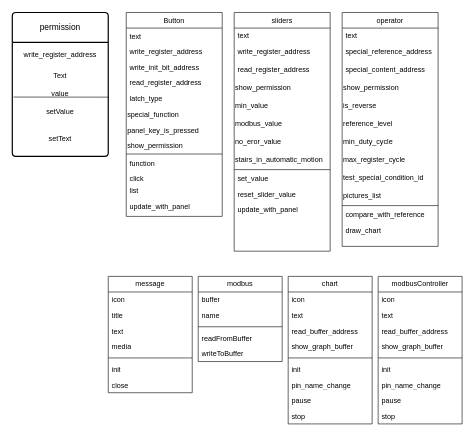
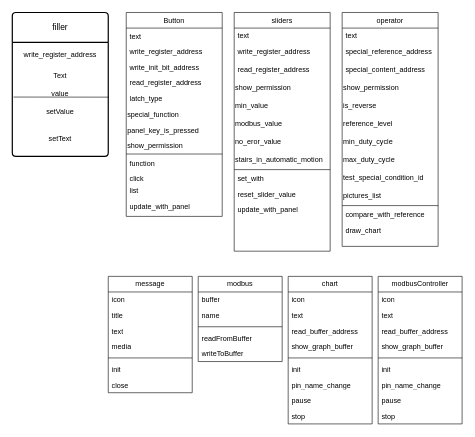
  <mxCell id="0" />
  <mxCell id="1" parent="0" />
  <mxCell id="2" value="Button" style="swimlane;fontStyle=0;align=center;verticalAlign=top;childLayout=stackLayout;horizontal=1;startSize=26;horizontalStack=0;resizeParent=1;resizeLast=0;collapsible=1;marginBottom=0;rounded=0;shadow=0;strokeWidth=1;" parent="1" vertex="1"><mxGeometry x="210" y="20" width="160" height="340" as="geometry"><mxRectangle x="550" y="140" width="160" height="26" as="alternateBounds" /></mxGeometry></mxCell>
  <mxCell id="3" value="text" style="text;align=left;verticalAlign=top;spacingLeft=4;spacingRight=4;overflow=hidden;rotatable=0;points=[[0,0.5],[1,0.5]];portConstraint=eastwest;" parent="2" vertex="1"><mxGeometry y="26" width="160" height="26" as="geometry" /></mxCell>
  <mxCell id="4" value="write_register_address" style="text;align=left;verticalAlign=top;spacingLeft=4;spacingRight=4;overflow=hidden;rotatable=0;points=[[0,0.5],[1,0.5]];portConstraint=eastwest;rounded=0;shadow=0;html=0;" parent="2" vertex="1"><mxGeometry y="52" width="160" height="26" as="geometry" /></mxCell>
  <mxCell id="5" value="write_init_bit_address" style="text;align=left;verticalAlign=top;spacingLeft=4;spacingRight=4;overflow=hidden;rotatable=0;points=[[0,0.5],[1,0.5]];portConstraint=eastwest;rounded=0;shadow=0;html=0;" parent="2" vertex="1"><mxGeometry y="78" width="160" height="26" as="geometry" /></mxCell>
  <mxCell id="6" value="read_register_address" style="text;align=left;verticalAlign=top;spacingLeft=4;spacingRight=4;overflow=hidden;rotatable=0;points=[[0,0.5],[1,0.5]];portConstraint=eastwest;rounded=0;shadow=0;html=0;" parent="2" vertex="1"><mxGeometry y="104" width="160" height="26" as="geometry" /></mxCell>
  <mxCell id="7" value="latch_type&#10;" style="text;align=left;verticalAlign=top;spacingLeft=4;spacingRight=4;overflow=hidden;rotatable=0;points=[[0,0.5],[1,0.5]];portConstraint=eastwest;rounded=0;shadow=0;html=0;" parent="2" vertex="1"><mxGeometry y="130" width="160" height="26" as="geometry" /></mxCell>
  <mxCell id="8" value="special_function" style="text;html=1;strokeColor=none;fillColor=none;align=left;verticalAlign=middle;whiteSpace=wrap;rounded=0;" parent="2" vertex="1"><mxGeometry y="156" width="160" height="30" as="geometry" /></mxCell>
  <mxCell id="9" value="panel_key_is_pressed" style="text;html=1;strokeColor=none;fillColor=none;align=left;verticalAlign=middle;whiteSpace=wrap;rounded=0;" parent="2" vertex="1"><mxGeometry y="186" width="160" height="24" as="geometry" /></mxCell>
  <mxCell id="10" value="show_permission" style="text;html=1;strokeColor=none;fillColor=none;align=left;verticalAlign=middle;whiteSpace=wrap;rounded=0;" parent="2" vertex="1"><mxGeometry y="210" width="160" height="24" as="geometry" /></mxCell>
  <mxCell id="11" value="" style="line;html=1;strokeWidth=1;align=left;verticalAlign=middle;spacingTop=-1;spacingLeft=3;spacingRight=3;rotatable=0;labelPosition=right;points=[];portConstraint=eastwest;" parent="2" vertex="1"><mxGeometry y="234" width="160" height="4" as="geometry" /></mxCell>
  <mxCell id="12" value="function" style="text;align=left;verticalAlign=top;spacingLeft=4;spacingRight=4;overflow=hidden;rotatable=0;points=[[0,0.5],[1,0.5]];portConstraint=eastwest;" parent="2" vertex="1"><mxGeometry y="238" width="160" height="26" as="geometry" /></mxCell>
  <mxCell id="13" value="click " style="text;align=left;verticalAlign=top;spacingLeft=4;spacingRight=4;overflow=hidden;rotatable=0;points=[[0,0.5],[1,0.5]];portConstraint=eastwest;" parent="2" vertex="1"><mxGeometry y="264" width="160" height="20" as="geometry" /></mxCell>
  <mxCell id="14" value="list" style="text;align=left;verticalAlign=top;spacingLeft=4;spacingRight=4;overflow=hidden;rotatable=0;points=[[0,0.5],[1,0.5]];portConstraint=eastwest;" parent="2" vertex="1"><mxGeometry y="284" width="160" height="26" as="geometry" /></mxCell>
  <mxCell id="15" value="update_with_panel" style="text;align=left;verticalAlign=top;spacingLeft=4;spacingRight=4;overflow=hidden;rotatable=0;points=[[0,0.5],[1,0.5]];portConstraint=eastwest;" parent="2" vertex="1"><mxGeometry y="310" width="160" height="26" as="geometry" /></mxCell>
  <mxCell id="16" value="sliders" style="swimlane;fontStyle=0;align=center;verticalAlign=top;childLayout=stackLayout;horizontal=1;startSize=26;horizontalStack=0;resizeParent=1;resizeLast=0;collapsible=1;marginBottom=0;rounded=0;shadow=0;strokeWidth=1;" parent="1" vertex="1"><mxGeometry x="390" y="20" width="160" height="398" as="geometry"><mxRectangle x="550" y="140" width="160" height="26" as="alternateBounds" /></mxGeometry></mxCell>
  <mxCell id="17" value="text" style="text;align=left;verticalAlign=middle;spacingLeft=4;spacingRight=4;overflow=hidden;rotatable=0;points=[[0,0.5],[1,0.5]];portConstraint=eastwest;" parent="16" vertex="1"><mxGeometry y="26" width="160" height="24" as="geometry" /></mxCell>
  <mxCell id="18" value="write_register_address" style="text;align=left;verticalAlign=middle;spacingLeft=4;spacingRight=4;overflow=hidden;rotatable=0;points=[[0,0.5],[1,0.5]];portConstraint=eastwest;rounded=0;shadow=0;html=0;" parent="16" vertex="1"><mxGeometry y="50" width="160" height="30" as="geometry" /></mxCell>
  <mxCell id="19" value="read_register_address" style="text;align=left;verticalAlign=middle;spacingLeft=4;spacingRight=4;overflow=hidden;rotatable=0;points=[[0,0.5],[1,0.5]];portConstraint=eastwest;rounded=0;shadow=0;html=0;" parent="16" vertex="1"><mxGeometry y="80" width="160" height="30" as="geometry" /></mxCell>
  <mxCell id="20" value="show_permission" style="text;html=1;strokeColor=none;fillColor=none;align=left;verticalAlign=middle;whiteSpace=wrap;rounded=0;" parent="16" vertex="1"><mxGeometry y="110" width="160" height="30" as="geometry" /></mxCell>
  <mxCell id="21" value="min_value" style="text;html=1;strokeColor=none;fillColor=none;align=left;verticalAlign=middle;whiteSpace=wrap;rounded=0;" parent="16" vertex="1"><mxGeometry y="140" width="160" height="30" as="geometry" /></mxCell>
  <mxCell id="22" value="modbus_value" style="text;html=1;strokeColor=none;fillColor=none;align=left;verticalAlign=middle;whiteSpace=wrap;rounded=0;" parent="16" vertex="1"><mxGeometry y="170" width="160" height="30" as="geometry" /></mxCell>
  <mxCell id="23" value="no_eror_value" style="text;html=1;strokeColor=none;fillColor=none;align=left;verticalAlign=middle;whiteSpace=wrap;rounded=0;" parent="16" vertex="1"><mxGeometry y="200" width="160" height="30" as="geometry" /></mxCell>
  <mxCell id="24" value="stairs_in_automatic_motion" style="text;html=1;strokeColor=none;fillColor=none;align=left;verticalAlign=middle;whiteSpace=wrap;rounded=0;" parent="16" vertex="1"><mxGeometry y="230" width="160" height="30" as="geometry" /></mxCell>
  <mxCell id="25" value="" style="line;html=1;strokeWidth=1;align=left;verticalAlign=middle;spacingTop=-1;spacingLeft=3;spacingRight=3;rotatable=0;labelPosition=right;points=[];portConstraint=eastwest;" parent="16" vertex="1"><mxGeometry y="260" width="160" height="4" as="geometry" /></mxCell>
- <mxCell id="26" value="set_value" style="text;align=left;verticalAlign=top;spacingLeft=4;spacingRight=4;overflow=hidden;rotatable=0;points=[[0,0.5],[1,0.5]];portConstraint=eastwest;" parent="16" vertex="1"><mxGeometry y="264" width="160" height="26" as="geometry" /></mxCell>
+ <mxCell id="26" value="set_with" style="text;align=left;verticalAlign=top;spacingLeft=4;spacingRight=4;overflow=hidden;rotatable=0;points=[[0,0.5],[1,0.5]];portConstraint=eastwest;" parent="16" vertex="1"><mxGeometry y="264" width="160" height="26" as="geometry" /></mxCell>
  <mxCell id="27" value="reset_slider_value" style="text;align=left;verticalAlign=top;spacingLeft=4;spacingRight=4;overflow=hidden;rotatable=0;points=[[0,0.5],[1,0.5]];portConstraint=eastwest;" parent="16" vertex="1"><mxGeometry y="290" width="160" height="26" as="geometry" /></mxCell>
  <mxCell id="28" value="update_with_panel" style="text;align=left;verticalAlign=top;spacingLeft=4;spacingRight=4;overflow=hidden;rotatable=0;points=[[0,0.5],[1,0.5]];portConstraint=eastwest;" parent="16" vertex="1"><mxGeometry y="316" width="160" height="26" as="geometry" /></mxCell>
  <mxCell id="29" value="operator" style="swimlane;fontStyle=0;align=center;verticalAlign=top;childLayout=stackLayout;horizontal=1;startSize=26;horizontalStack=0;resizeParent=1;resizeLast=0;collapsible=1;marginBottom=0;rounded=0;shadow=0;strokeWidth=1;" parent="1" vertex="1"><mxGeometry x="570" y="20" width="160" height="390" as="geometry"><mxRectangle x="550" y="140" width="160" height="26" as="alternateBounds" /></mxGeometry></mxCell>
  <mxCell id="30" value="text" style="text;align=left;verticalAlign=middle;spacingLeft=4;spacingRight=4;overflow=hidden;rotatable=0;points=[[0,0.5],[1,0.5]];portConstraint=eastwest;" parent="29" vertex="1"><mxGeometry y="26" width="160" height="24" as="geometry" /></mxCell>
  <mxCell id="31" value="special_reference_address" style="text;align=left;verticalAlign=middle;spacingLeft=4;spacingRight=4;overflow=hidden;rotatable=0;points=[[0,0.5],[1,0.5]];portConstraint=eastwest;rounded=0;shadow=0;html=0;" parent="29" vertex="1"><mxGeometry y="50" width="160" height="30" as="geometry" /></mxCell>
  <mxCell id="32" value="special_content_address" style="text;align=left;verticalAlign=middle;spacingLeft=4;spacingRight=4;overflow=hidden;rotatable=0;points=[[0,0.5],[1,0.5]];portConstraint=eastwest;rounded=0;shadow=0;html=0;" parent="29" vertex="1"><mxGeometry y="80" width="160" height="30" as="geometry" /></mxCell>
  <mxCell id="33" value="show_permission" style="text;html=1;strokeColor=none;fillColor=none;align=left;verticalAlign=middle;whiteSpace=wrap;rounded=0;" parent="29" vertex="1"><mxGeometry y="110" width="160" height="30" as="geometry" /></mxCell>
  <mxCell id="34" value="is_reverse" style="text;html=1;strokeColor=none;fillColor=none;align=left;verticalAlign=middle;whiteSpace=wrap;rounded=0;" parent="29" vertex="1"><mxGeometry y="140" width="160" height="30" as="geometry" /></mxCell>
  <mxCell id="35" value="reference_level" style="text;html=1;strokeColor=none;fillColor=none;align=left;verticalAlign=middle;whiteSpace=wrap;rounded=0;" parent="29" vertex="1"><mxGeometry y="170" width="160" height="30" as="geometry" /></mxCell>
  <mxCell id="36" value="min_duty_cycle" style="text;html=1;strokeColor=none;fillColor=none;align=left;verticalAlign=middle;whiteSpace=wrap;rounded=0;" parent="29" vertex="1"><mxGeometry y="200" width="160" height="30" as="geometry" /></mxCell>
- <mxCell id="37" value="max_register_cycle" style="text;html=1;strokeColor=none;fillColor=none;align=left;verticalAlign=middle;whiteSpace=wrap;rounded=0;" parent="29" vertex="1"><mxGeometry y="230" width="160" height="30" as="geometry" /></mxCell>
+ <mxCell id="37" value="max_duty_cycle" style="text;html=1;strokeColor=none;fillColor=none;align=left;verticalAlign=middle;whiteSpace=wrap;rounded=0;" parent="29" vertex="1"><mxGeometry y="230" width="160" height="30" as="geometry" /></mxCell>
  <mxCell id="38" value="test_special_condition_id" style="text;html=1;strokeColor=none;fillColor=none;align=left;verticalAlign=middle;whiteSpace=wrap;rounded=0;" parent="29" vertex="1"><mxGeometry y="260" width="160" height="30" as="geometry" /></mxCell>
  <mxCell id="39" value="pictures_list" style="text;html=1;strokeColor=none;fillColor=none;align=left;verticalAlign=middle;whiteSpace=wrap;rounded=0;" parent="29" vertex="1"><mxGeometry y="290" width="160" height="30" as="geometry" /></mxCell>
  <mxCell id="40" value="" style="line;html=1;strokeWidth=1;align=left;verticalAlign=middle;spacingTop=-1;spacingLeft=3;spacingRight=3;rotatable=0;labelPosition=right;points=[];portConstraint=eastwest;" parent="29" vertex="1"><mxGeometry y="320" width="160" height="4" as="geometry" /></mxCell>
  <mxCell id="41" value="compare_with_reference" style="text;align=left;verticalAlign=top;spacingLeft=4;spacingRight=4;overflow=hidden;rotatable=0;points=[[0,0.5],[1,0.5]];portConstraint=eastwest;" parent="29" vertex="1"><mxGeometry y="324" width="160" height="26" as="geometry" /></mxCell>
  <mxCell id="42" value="draw_chart" style="text;align=left;verticalAlign=top;spacingLeft=4;spacingRight=4;overflow=hidden;rotatable=0;points=[[0,0.5],[1,0.5]];portConstraint=eastwest;" parent="29" vertex="1"><mxGeometry y="350" width="160" height="26" as="geometry" /></mxCell>
  <mxCell id="43" value="modbus" style="swimlane;fontStyle=0;childLayout=stackLayout;horizontal=1;startSize=26;fillColor=none;horizontalStack=0;resizeParent=1;resizeParentMax=0;resizeLast=0;collapsible=1;marginBottom=0;whiteSpace=wrap;html=1;" parent="1" vertex="1"><mxGeometry x="330" y="460" width="140" height="142" as="geometry" /></mxCell>
  <mxCell id="44" value="buffer" style="text;strokeColor=none;fillColor=none;align=left;verticalAlign=top;spacingLeft=4;spacingRight=4;overflow=hidden;rotatable=0;points=[[0,0.5],[1,0.5]];portConstraint=eastwest;whiteSpace=wrap;html=1;" parent="43" vertex="1"><mxGeometry y="26" width="140" height="26" as="geometry" /></mxCell>
  <mxCell id="45" value="name" style="text;strokeColor=none;fillColor=none;align=left;verticalAlign=top;spacingLeft=4;spacingRight=4;overflow=hidden;rotatable=0;points=[[0,0.5],[1,0.5]];portConstraint=eastwest;whiteSpace=wrap;html=1;" parent="43" vertex="1"><mxGeometry y="52" width="140" height="26" as="geometry" /></mxCell>
  <mxCell id="46" value="" style="line;strokeWidth=1;fillColor=none;align=left;verticalAlign=middle;spacingTop=-1;spacingLeft=3;spacingRight=3;rotatable=0;labelPosition=right;points=[];portConstraint=eastwest;strokeColor=inherit;" parent="43" vertex="1"><mxGeometry y="78" width="140" height="12" as="geometry" /></mxCell>
  <mxCell id="47" value="readFromBuffer" style="text;strokeColor=none;fillColor=none;align=left;verticalAlign=top;spacingLeft=4;spacingRight=4;overflow=hidden;rotatable=0;points=[[0,0.5],[1,0.5]];portConstraint=eastwest;whiteSpace=wrap;html=1;" parent="43" vertex="1"><mxGeometry y="90" width="140" height="26" as="geometry" /></mxCell>
  <mxCell id="48" value="writeToBuffer" style="text;strokeColor=none;fillColor=none;align=left;verticalAlign=top;spacingLeft=4;spacingRight=4;overflow=hidden;rotatable=0;points=[[0,0.5],[1,0.5]];portConstraint=eastwest;whiteSpace=wrap;html=1;" parent="43" vertex="1"><mxGeometry y="116" width="140" height="26" as="geometry" /></mxCell>
  <mxCell id="49" value="chart" style="swimlane;fontStyle=0;childLayout=stackLayout;horizontal=1;startSize=26;fillColor=none;horizontalStack=0;resizeParent=1;resizeParentMax=0;resizeLast=0;collapsible=1;marginBottom=0;whiteSpace=wrap;html=1;" parent="1" vertex="1"><mxGeometry x="480" y="460" width="140" height="246" as="geometry" /></mxCell>
  <mxCell id="50" value="icon" style="text;strokeColor=none;fillColor=none;align=left;verticalAlign=top;spacingLeft=4;spacingRight=4;overflow=hidden;rotatable=0;points=[[0,0.5],[1,0.5]];portConstraint=eastwest;whiteSpace=wrap;html=1;" parent="49" vertex="1"><mxGeometry y="26" width="140" height="26" as="geometry" /></mxCell>
  <mxCell id="51" value="text" style="text;strokeColor=none;fillColor=none;align=left;verticalAlign=top;spacingLeft=4;spacingRight=4;overflow=hidden;rotatable=0;points=[[0,0.5],[1,0.5]];portConstraint=eastwest;whiteSpace=wrap;html=1;" parent="49" vertex="1"><mxGeometry y="52" width="140" height="26" as="geometry" /></mxCell>
  <mxCell id="52" value="read_buffer_address" style="text;strokeColor=none;fillColor=none;align=left;verticalAlign=top;spacingLeft=4;spacingRight=4;overflow=hidden;rotatable=0;points=[[0,0.5],[1,0.5]];portConstraint=eastwest;whiteSpace=wrap;html=1;" parent="49" vertex="1"><mxGeometry y="78" width="140" height="26" as="geometry" /></mxCell>
  <mxCell id="53" value="show_graph_buffer" style="text;strokeColor=none;fillColor=none;align=left;verticalAlign=top;spacingLeft=4;spacingRight=4;overflow=hidden;rotatable=0;points=[[0,0.5],[1,0.5]];portConstraint=eastwest;whiteSpace=wrap;html=1;" parent="49" vertex="1"><mxGeometry y="104" width="140" height="26" as="geometry" /></mxCell>
  <mxCell id="54" value="" style="line;strokeWidth=1;fillColor=none;align=left;verticalAlign=middle;spacingTop=-1;spacingLeft=3;spacingRight=3;rotatable=0;labelPosition=right;points=[];portConstraint=eastwest;strokeColor=inherit;" parent="49" vertex="1"><mxGeometry y="130" width="140" height="12" as="geometry" /></mxCell>
  <mxCell id="55" value="init" style="text;strokeColor=none;fillColor=none;align=left;verticalAlign=top;spacingLeft=4;spacingRight=4;overflow=hidden;rotatable=0;points=[[0,0.5],[1,0.5]];portConstraint=eastwest;whiteSpace=wrap;html=1;" parent="49" vertex="1"><mxGeometry y="142" width="140" height="26" as="geometry" /></mxCell>
  <mxCell id="56" value="pin_name_change" style="text;strokeColor=none;fillColor=none;align=left;verticalAlign=top;spacingLeft=4;spacingRight=4;overflow=hidden;rotatable=0;points=[[0,0.5],[1,0.5]];portConstraint=eastwest;whiteSpace=wrap;html=1;" parent="49" vertex="1"><mxGeometry y="168" width="140" height="26" as="geometry" /></mxCell>
  <mxCell id="57" value="pause" style="text;strokeColor=none;fillColor=none;align=left;verticalAlign=top;spacingLeft=4;spacingRight=4;overflow=hidden;rotatable=0;points=[[0,0.5],[1,0.5]];portConstraint=eastwest;whiteSpace=wrap;html=1;" parent="49" vertex="1"><mxGeometry y="194" width="140" height="26" as="geometry" /></mxCell>
  <mxCell id="58" value="stop" style="text;strokeColor=none;fillColor=none;align=left;verticalAlign=top;spacingLeft=4;spacingRight=4;overflow=hidden;rotatable=0;points=[[0,0.5],[1,0.5]];portConstraint=eastwest;whiteSpace=wrap;html=1;" parent="49" vertex="1"><mxGeometry y="220" width="140" height="26" as="geometry" /></mxCell>
  <mxCell id="59" value="message" style="swimlane;fontStyle=0;childLayout=stackLayout;horizontal=1;startSize=26;fillColor=none;horizontalStack=0;resizeParent=1;resizeParentMax=0;resizeLast=0;collapsible=1;marginBottom=0;whiteSpace=wrap;html=1;" parent="1" vertex="1"><mxGeometry x="180" y="460" width="140" height="194" as="geometry" /></mxCell>
  <mxCell id="60" value="icon" style="text;strokeColor=none;fillColor=none;align=left;verticalAlign=top;spacingLeft=4;spacingRight=4;overflow=hidden;rotatable=0;points=[[0,0.5],[1,0.5]];portConstraint=eastwest;whiteSpace=wrap;html=1;" parent="59" vertex="1"><mxGeometry y="26" width="140" height="26" as="geometry" /></mxCell>
  <mxCell id="61" value="title" style="text;strokeColor=none;fillColor=none;align=left;verticalAlign=top;spacingLeft=4;spacingRight=4;overflow=hidden;rotatable=0;points=[[0,0.5],[1,0.5]];portConstraint=eastwest;whiteSpace=wrap;html=1;" parent="59" vertex="1"><mxGeometry y="52" width="140" height="26" as="geometry" /></mxCell>
  <mxCell id="62" value="text" style="text;strokeColor=none;fillColor=none;align=left;verticalAlign=top;spacingLeft=4;spacingRight=4;overflow=hidden;rotatable=0;points=[[0,0.5],[1,0.5]];portConstraint=eastwest;whiteSpace=wrap;html=1;" parent="59" vertex="1"><mxGeometry y="78" width="140" height="26" as="geometry" /></mxCell>
  <mxCell id="63" value="media" style="text;strokeColor=none;fillColor=none;align=left;verticalAlign=top;spacingLeft=4;spacingRight=4;overflow=hidden;rotatable=0;points=[[0,0.5],[1,0.5]];portConstraint=eastwest;whiteSpace=wrap;html=1;" parent="59" vertex="1"><mxGeometry y="104" width="140" height="26" as="geometry" /></mxCell>
  <mxCell id="64" value="" style="line;strokeWidth=1;fillColor=none;align=left;verticalAlign=middle;spacingTop=-1;spacingLeft=3;spacingRight=3;rotatable=0;labelPosition=right;points=[];portConstraint=eastwest;strokeColor=inherit;" parent="59" vertex="1"><mxGeometry y="130" width="140" height="12" as="geometry" /></mxCell>
  <mxCell id="65" value="init" style="text;strokeColor=none;fillColor=none;align=left;verticalAlign=top;spacingLeft=4;spacingRight=4;overflow=hidden;rotatable=0;points=[[0,0.5],[1,0.5]];portConstraint=eastwest;whiteSpace=wrap;html=1;" parent="59" vertex="1"><mxGeometry y="142" width="140" height="26" as="geometry" /></mxCell>
  <mxCell id="66" value="close" style="text;strokeColor=none;fillColor=none;align=left;verticalAlign=top;spacingLeft=4;spacingRight=4;overflow=hidden;rotatable=0;points=[[0,0.5],[1,0.5]];portConstraint=eastwest;whiteSpace=wrap;html=1;" parent="59" vertex="1"><mxGeometry y="168" width="140" height="26" as="geometry" /></mxCell>
  <mxCell id="67" value="modbusController" style="swimlane;fontStyle=0;childLayout=stackLayout;horizontal=1;startSize=26;fillColor=none;horizontalStack=0;resizeParent=1;resizeParentMax=0;resizeLast=0;collapsible=1;marginBottom=0;whiteSpace=wrap;html=1;" parent="1" vertex="1"><mxGeometry x="630" y="460" width="140" height="246" as="geometry" /></mxCell>
  <mxCell id="68" value="icon" style="text;strokeColor=none;fillColor=none;align=left;verticalAlign=top;spacingLeft=4;spacingRight=4;overflow=hidden;rotatable=0;points=[[0,0.5],[1,0.5]];portConstraint=eastwest;whiteSpace=wrap;html=1;" parent="67" vertex="1"><mxGeometry y="26" width="140" height="26" as="geometry" /></mxCell>
  <mxCell id="69" value="text" style="text;strokeColor=none;fillColor=none;align=left;verticalAlign=top;spacingLeft=4;spacingRight=4;overflow=hidden;rotatable=0;points=[[0,0.5],[1,0.5]];portConstraint=eastwest;whiteSpace=wrap;html=1;" parent="67" vertex="1"><mxGeometry y="52" width="140" height="26" as="geometry" /></mxCell>
  <mxCell id="70" value="read_buffer_address" style="text;strokeColor=none;fillColor=none;align=left;verticalAlign=top;spacingLeft=4;spacingRight=4;overflow=hidden;rotatable=0;points=[[0,0.5],[1,0.5]];portConstraint=eastwest;whiteSpace=wrap;html=1;" parent="67" vertex="1"><mxGeometry y="78" width="140" height="26" as="geometry" /></mxCell>
  <mxCell id="71" value="show_graph_buffer" style="text;strokeColor=none;fillColor=none;align=left;verticalAlign=top;spacingLeft=4;spacingRight=4;overflow=hidden;rotatable=0;points=[[0,0.5],[1,0.5]];portConstraint=eastwest;whiteSpace=wrap;html=1;" parent="67" vertex="1"><mxGeometry y="104" width="140" height="26" as="geometry" /></mxCell>
  <mxCell id="72" value="" style="line;strokeWidth=1;fillColor=none;align=left;verticalAlign=middle;spacingTop=-1;spacingLeft=3;spacingRight=3;rotatable=0;labelPosition=right;points=[];portConstraint=eastwest;strokeColor=inherit;" parent="67" vertex="1"><mxGeometry y="130" width="140" height="12" as="geometry" /></mxCell>
  <mxCell id="73" value="init" style="text;strokeColor=none;fillColor=none;align=left;verticalAlign=top;spacingLeft=4;spacingRight=4;overflow=hidden;rotatable=0;points=[[0,0.5],[1,0.5]];portConstraint=eastwest;whiteSpace=wrap;html=1;" parent="67" vertex="1"><mxGeometry y="142" width="140" height="26" as="geometry" /></mxCell>
  <mxCell id="74" value="pin_name_change" style="text;strokeColor=none;fillColor=none;align=left;verticalAlign=top;spacingLeft=4;spacingRight=4;overflow=hidden;rotatable=0;points=[[0,0.5],[1,0.5]];portConstraint=eastwest;whiteSpace=wrap;html=1;" parent="67" vertex="1"><mxGeometry y="168" width="140" height="26" as="geometry" /></mxCell>
  <mxCell id="75" value="pause" style="text;strokeColor=none;fillColor=none;align=left;verticalAlign=top;spacingLeft=4;spacingRight=4;overflow=hidden;rotatable=0;points=[[0,0.5],[1,0.5]];portConstraint=eastwest;whiteSpace=wrap;html=1;" parent="67" vertex="1"><mxGeometry y="194" width="140" height="26" as="geometry" /></mxCell>
  <mxCell id="76" value="stop" style="text;strokeColor=none;fillColor=none;align=left;verticalAlign=top;spacingLeft=4;spacingRight=4;overflow=hidden;rotatable=0;points=[[0,0.5],[1,0.5]];portConstraint=eastwest;whiteSpace=wrap;html=1;" parent="67" vertex="1"><mxGeometry y="220" width="140" height="26" as="geometry" /></mxCell>
- <mxCell id="77" value="permission" style="swimlane;childLayout=stackLayout;horizontal=1;startSize=50;horizontalStack=0;rounded=1;fontSize=14;fontStyle=0;strokeWidth=2;resizeParent=0;resizeLast=1;shadow=0;dashed=0;align=center;arcSize=4;whiteSpace=wrap;html=1;" vertex="1" parent="1"><mxGeometry x="20" y="20" width="160" height="240" as="geometry" /></mxCell>
+ <mxCell id="77" value="filler" style="swimlane;childLayout=stackLayout;horizontal=1;startSize=50;horizontalStack=0;rounded=1;fontSize=14;fontStyle=0;strokeWidth=2;resizeParent=0;resizeLast=1;shadow=0;dashed=0;align=center;arcSize=4;whiteSpace=wrap;html=1;" vertex="1" parent="1"><mxGeometry x="20" y="20" width="160" height="240" as="geometry" /></mxCell>
  <mxCell id="78" value="write_register_address" style="text;html=1;strokeColor=none;fillColor=none;align=center;verticalAlign=middle;whiteSpace=wrap;rounded=0;" vertex="1" parent="77"><mxGeometry y="50" width="160" height="40" as="geometry" /></mxCell>
  <mxCell id="79" value="Text" style="text;html=1;strokeColor=none;fillColor=none;align=center;verticalAlign=middle;whiteSpace=wrap;rounded=0;" vertex="1" parent="77"><mxGeometry y="90" width="160" height="30" as="geometry" /></mxCell>
  <mxCell id="80" value="" style="endArrow=none;html=1;rounded=0;exitX=0.013;exitY=0.7;exitDx=0;exitDy=0;exitPerimeter=0;entryX=1.006;entryY=0.705;entryDx=0;entryDy=0;entryPerimeter=0;" edge="1" parent="77" source="81" target="81"><mxGeometry width="50" height="50" relative="1" as="geometry"><mxPoint x="460" y="190" as="sourcePoint" /><mxPoint x="510" y="140" as="targetPoint" /></mxGeometry></mxCell>
  <mxCell id="81" value="value" style="text;html=1;strokeColor=none;fillColor=none;align=center;verticalAlign=middle;whiteSpace=wrap;rounded=0;" vertex="1" parent="77"><mxGeometry y="120" width="160" height="30" as="geometry" /></mxCell>
  <mxCell id="82" value="setValue" style="text;html=1;strokeColor=none;fillColor=none;align=center;verticalAlign=middle;whiteSpace=wrap;rounded=0;" vertex="1" parent="77"><mxGeometry y="150" width="160" height="30" as="geometry" /></mxCell>
  <mxCell id="83" value="setText" style="text;html=1;strokeColor=none;fillColor=none;align=center;verticalAlign=middle;whiteSpace=wrap;rounded=0;" vertex="1" parent="77"><mxGeometry y="180" width="160" height="60" as="geometry" /></mxCell>
